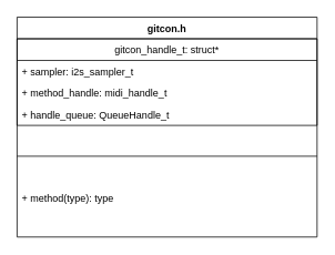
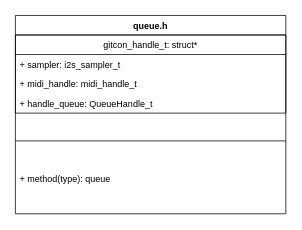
  <mxCell id="0" />
  <mxCell id="1" parent="0" />
- <mxCell id="2" value="gitcon.h" style="swimlane;fontStyle=1;align=center;verticalAlign=top;childLayout=stackLayout;horizontal=1;startSize=26;horizontalStack=0;resizeParent=1;resizeParentMax=0;resizeLast=0;collapsible=1;marginBottom=0;" vertex="1" parent="1"><mxGeometry x="20" y="20" width="360" height="264" as="geometry" /></mxCell>
+ <mxCell id="2" value="queue.h" style="swimlane;fontStyle=1;align=center;verticalAlign=top;childLayout=stackLayout;horizontal=1;startSize=26;horizontalStack=0;resizeParent=1;resizeParentMax=0;resizeLast=0;collapsible=1;marginBottom=0;" vertex="1" parent="1"><mxGeometry x="20" y="20" width="360" height="264" as="geometry" /></mxCell>
  <mxCell id="3" value="gitcon_handle_t: struct*" style="swimlane;fontStyle=0;childLayout=stackLayout;horizontal=1;startSize=26;fillColor=none;horizontalStack=0;resizeParent=1;resizeParentMax=0;resizeLast=0;collapsible=1;marginBottom=0;" vertex="1" parent="2"><mxGeometry y="26" width="360" height="104" as="geometry" /></mxCell>
  <mxCell id="4" value="+ sampler: i2s_sampler_t" style="text;strokeColor=none;fillColor=none;align=left;verticalAlign=top;spacingLeft=4;spacingRight=4;overflow=hidden;rotatable=0;points=[[0,0.5],[1,0.5]];portConstraint=eastwest;" vertex="1" parent="3"><mxGeometry y="26" width="360" height="26" as="geometry" /></mxCell>
- <mxCell id="5" value="+ method_handle: midi_handle_t" style="text;strokeColor=none;fillColor=none;align=left;verticalAlign=top;spacingLeft=4;spacingRight=4;overflow=hidden;rotatable=0;points=[[0,0.5],[1,0.5]];portConstraint=eastwest;" vertex="1" parent="3"><mxGeometry y="52" width="360" height="26" as="geometry" /></mxCell>
+ <mxCell id="5" value="+ midi_handle: midi_handle_t" style="text;strokeColor=none;fillColor=none;align=left;verticalAlign=top;spacingLeft=4;spacingRight=4;overflow=hidden;rotatable=0;points=[[0,0.5],[1,0.5]];portConstraint=eastwest;" vertex="1" parent="3"><mxGeometry y="52" width="360" height="26" as="geometry" /></mxCell>
  <mxCell id="6" value="+ handle_queue: QueueHandle_t" style="text;strokeColor=none;fillColor=none;align=left;verticalAlign=top;spacingLeft=4;spacingRight=4;overflow=hidden;rotatable=0;points=[[0,0.5],[1,0.5]];portConstraint=eastwest;" vertex="1" parent="3"><mxGeometry y="78" width="360" height="26" as="geometry" /></mxCell>
  <mxCell id="7" value="" style="line;strokeWidth=1;fillColor=none;align=left;verticalAlign=middle;spacingTop=-1;spacingLeft=3;spacingRight=3;rotatable=0;labelPosition=right;points=[];portConstraint=eastwest;strokeColor=inherit;" vertex="1" parent="2"><mxGeometry y="130" width="360" height="74" as="geometry" /></mxCell>
- <mxCell id="8" value="+ method(type): type" style="text;strokeColor=none;fillColor=none;align=left;verticalAlign=top;spacingLeft=4;spacingRight=4;overflow=hidden;rotatable=0;points=[[0,0.5],[1,0.5]];portConstraint=eastwest;" vertex="1" parent="2"><mxGeometry y="204" width="360" height="60" as="geometry" /></mxCell>
+ <mxCell id="8" value="+ method(type): queue" style="text;strokeColor=none;fillColor=none;align=left;verticalAlign=top;spacingLeft=4;spacingRight=4;overflow=hidden;rotatable=0;points=[[0,0.5],[1,0.5]];portConstraint=eastwest;" vertex="1" parent="2"><mxGeometry y="204" width="360" height="60" as="geometry" /></mxCell>
